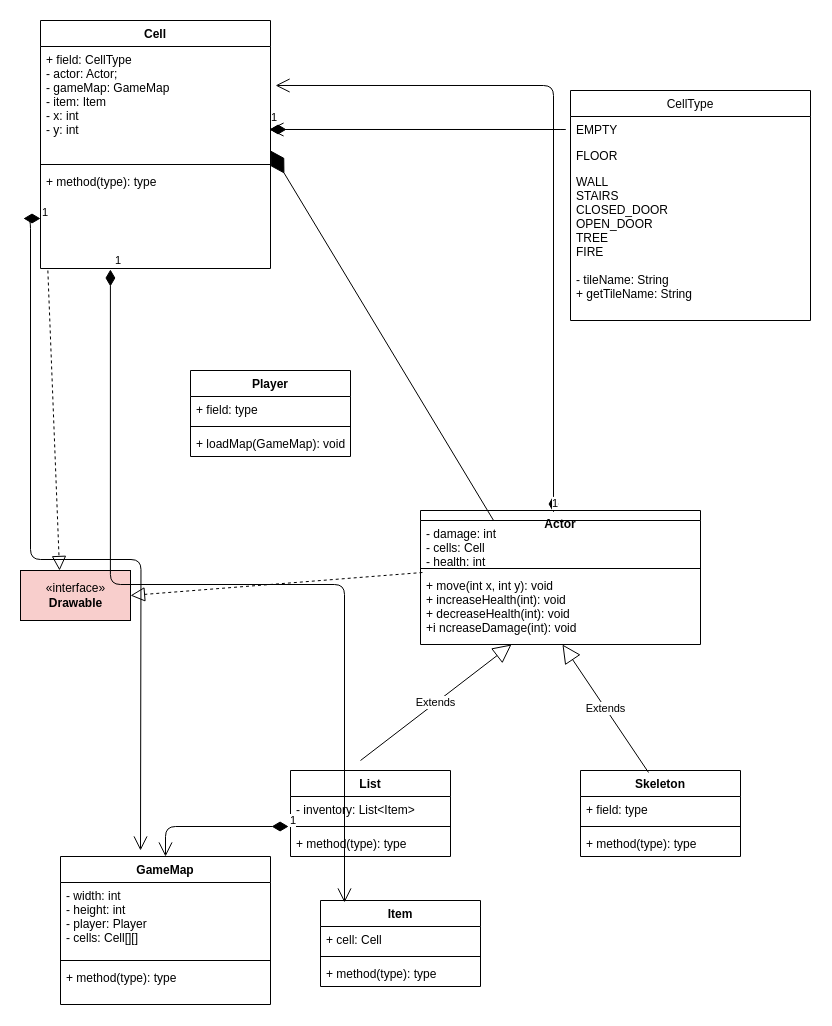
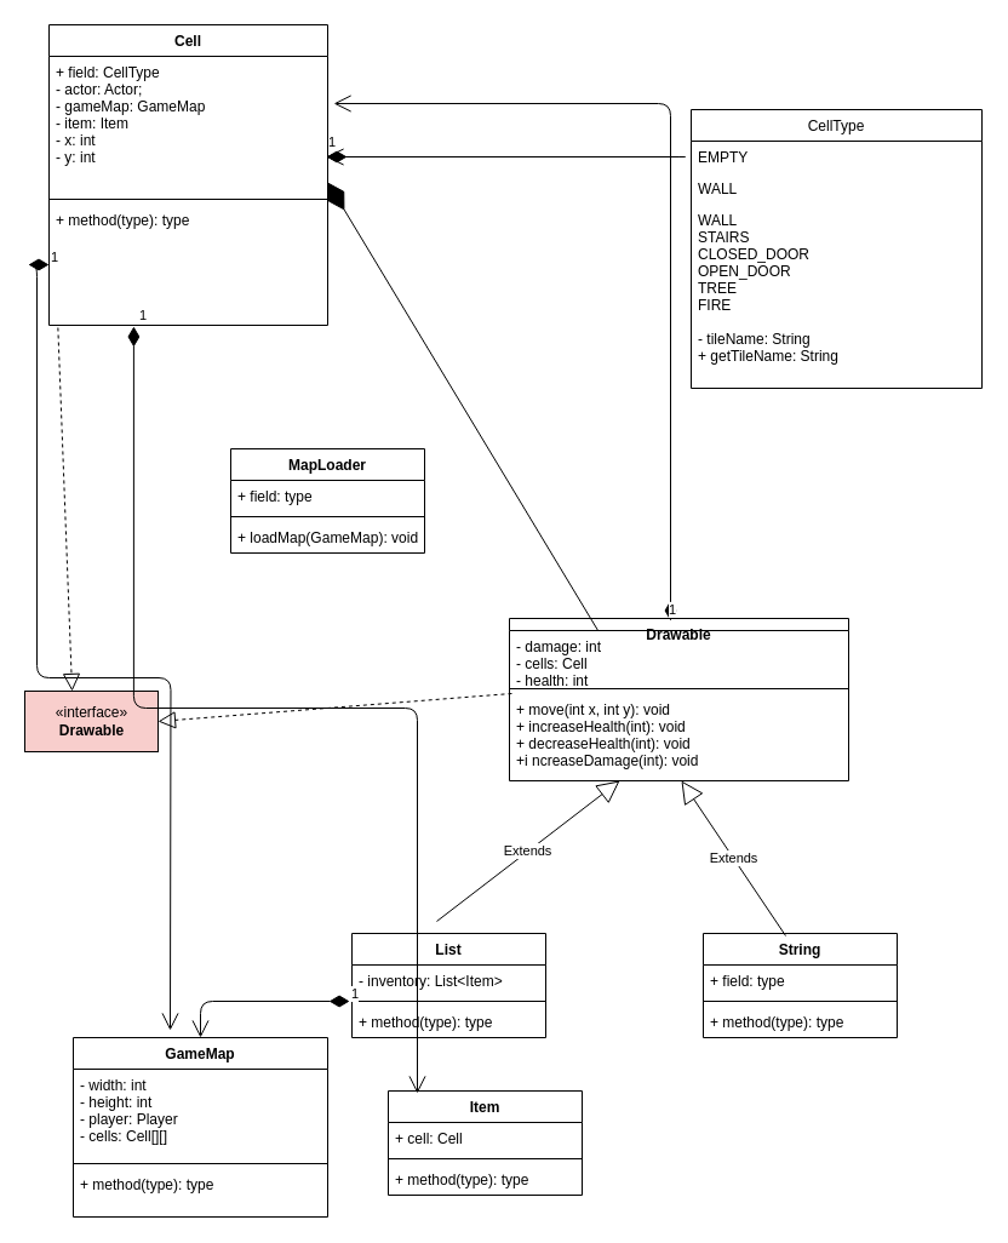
  <mxCell id="0" />
  <mxCell id="1" parent="0" />
  <mxCell id="2" value="GameMap" style="swimlane;fontStyle=1;align=center;verticalAlign=top;childLayout=stackLayout;horizontal=1;startSize=26;horizontalStack=0;resizeParent=1;resizeParentMax=0;resizeLast=0;collapsible=1;marginBottom=0;" vertex="1" parent="1"><mxGeometry x="60" y="856" width="210" height="148" as="geometry" /></mxCell>
  <mxCell id="3" value="- width: int&#10;- height: int&#10;- player: Player&#10;- cells: Cell[][]" style="text;strokeColor=none;fillColor=none;align=left;verticalAlign=top;spacingLeft=4;spacingRight=4;overflow=hidden;rotatable=0;points=[[0,0.5],[1,0.5]];portConstraint=eastwest;" vertex="1" parent="2"><mxGeometry y="26" width="210" height="74" as="geometry" /></mxCell>
  <mxCell id="4" value="" style="line;strokeWidth=1;fillColor=none;align=left;verticalAlign=middle;spacingTop=-1;spacingLeft=3;spacingRight=3;rotatable=0;labelPosition=right;points=[];portConstraint=eastwest;" vertex="1" parent="2"><mxGeometry y="100" width="210" height="8" as="geometry" /></mxCell>
  <mxCell id="5" value="+ method(type): type" style="text;strokeColor=none;fillColor=none;align=left;verticalAlign=top;spacingLeft=4;spacingRight=4;overflow=hidden;rotatable=0;points=[[0,0.5],[1,0.5]];portConstraint=eastwest;" vertex="1" parent="2"><mxGeometry y="108" width="210" height="40" as="geometry" /></mxCell>
- <mxCell id="6" value="Actor" style="swimlane;fontStyle=1;align=center;verticalAlign=top;childLayout=stackLayout;horizontal=1;startSize=10;horizontalStack=0;resizeParent=1;resizeParentMax=0;resizeLast=0;collapsible=1;marginBottom=0;" vertex="1" parent="1"><mxGeometry x="420" y="510" width="280" height="134" as="geometry" /></mxCell>
+ <mxCell id="6" value="Drawable" style="swimlane;fontStyle=1;align=center;verticalAlign=top;childLayout=stackLayout;horizontal=1;startSize=10;horizontalStack=0;resizeParent=1;resizeParentMax=0;resizeLast=0;collapsible=1;marginBottom=0;" vertex="1" parent="1"><mxGeometry x="420" y="510" width="280" height="134" as="geometry" /></mxCell>
  <mxCell id="7" value="- damage: int&#10;- cells: Cell&#10;- health: int" style="text;strokeColor=none;fillColor=none;align=left;verticalAlign=top;spacingLeft=4;spacingRight=4;overflow=hidden;rotatable=0;points=[[0,0.5],[1,0.5]];portConstraint=eastwest;" vertex="1" parent="6"><mxGeometry y="10" width="280" height="44" as="geometry" /></mxCell>
  <mxCell id="8" value="" style="line;strokeWidth=1;fillColor=none;align=left;verticalAlign=middle;spacingTop=-1;spacingLeft=3;spacingRight=3;rotatable=0;labelPosition=right;points=[];portConstraint=eastwest;" vertex="1" parent="6"><mxGeometry y="54" width="280" height="8" as="geometry" /></mxCell>
  <mxCell id="9" value="+ move(int x, int y): void&#10;+ increaseHealth(int): void&#10;+ decreaseHealth(int): void&#10;+i ncreaseDamage(int): void" style="text;strokeColor=none;fillColor=none;align=left;verticalAlign=top;spacingLeft=4;spacingRight=4;overflow=hidden;rotatable=0;points=[[0,0.5],[1,0.5]];portConstraint=eastwest;" vertex="1" parent="6"><mxGeometry y="62" width="280" height="72" as="geometry" /></mxCell>
  <mxCell id="10" value="List" style="swimlane;fontStyle=1;align=center;verticalAlign=top;childLayout=stackLayout;horizontal=1;startSize=26;horizontalStack=0;resizeParent=1;resizeParentMax=0;resizeLast=0;collapsible=1;marginBottom=0;" vertex="1" parent="1"><mxGeometry x="290" y="770" width="160" height="86" as="geometry" /></mxCell>
  <mxCell id="11" value="- inventory: List&lt;Item&gt;" style="text;strokeColor=none;fillColor=none;align=left;verticalAlign=top;spacingLeft=4;spacingRight=4;overflow=hidden;rotatable=0;points=[[0,0.5],[1,0.5]];portConstraint=eastwest;" vertex="1" parent="10"><mxGeometry y="26" width="160" height="26" as="geometry" /></mxCell>
  <mxCell id="12" value="" style="line;strokeWidth=1;fillColor=none;align=left;verticalAlign=middle;spacingTop=-1;spacingLeft=3;spacingRight=3;rotatable=0;labelPosition=right;points=[];portConstraint=eastwest;" vertex="1" parent="10"><mxGeometry y="52" width="160" height="8" as="geometry" /></mxCell>
  <mxCell id="13" value="+ method(type): type" style="text;strokeColor=none;fillColor=none;align=left;verticalAlign=top;spacingLeft=4;spacingRight=4;overflow=hidden;rotatable=0;points=[[0,0.5],[1,0.5]];portConstraint=eastwest;" vertex="1" parent="10"><mxGeometry y="60" width="160" height="26" as="geometry" /></mxCell>
- <mxCell id="14" value="Skeleton" style="swimlane;fontStyle=1;align=center;verticalAlign=top;childLayout=stackLayout;horizontal=1;startSize=26;horizontalStack=0;resizeParent=1;resizeParentMax=0;resizeLast=0;collapsible=1;marginBottom=0;" vertex="1" parent="1"><mxGeometry x="580" y="770" width="160" height="86" as="geometry" /></mxCell>
+ <mxCell id="14" value="String" style="swimlane;fontStyle=1;align=center;verticalAlign=top;childLayout=stackLayout;horizontal=1;startSize=26;horizontalStack=0;resizeParent=1;resizeParentMax=0;resizeLast=0;collapsible=1;marginBottom=0;" vertex="1" parent="1"><mxGeometry x="580" y="770" width="160" height="86" as="geometry" /></mxCell>
  <mxCell id="15" value="+ field: type" style="text;strokeColor=none;fillColor=none;align=left;verticalAlign=top;spacingLeft=4;spacingRight=4;overflow=hidden;rotatable=0;points=[[0,0.5],[1,0.5]];portConstraint=eastwest;" vertex="1" parent="14"><mxGeometry y="26" width="160" height="26" as="geometry" /></mxCell>
  <mxCell id="16" value="" style="line;strokeWidth=1;fillColor=none;align=left;verticalAlign=middle;spacingTop=-1;spacingLeft=3;spacingRight=3;rotatable=0;labelPosition=right;points=[];portConstraint=eastwest;" vertex="1" parent="14"><mxGeometry y="52" width="160" height="8" as="geometry" /></mxCell>
  <mxCell id="17" value="+ method(type): type" style="text;strokeColor=none;fillColor=none;align=left;verticalAlign=top;spacingLeft=4;spacingRight=4;overflow=hidden;rotatable=0;points=[[0,0.5],[1,0.5]];portConstraint=eastwest;" vertex="1" parent="14"><mxGeometry y="60" width="160" height="26" as="geometry" /></mxCell>
- <mxCell id="18" value="Player" style="swimlane;fontStyle=1;align=center;verticalAlign=top;childLayout=stackLayout;horizontal=1;startSize=26;horizontalStack=0;resizeParent=1;resizeParentMax=0;resizeLast=0;collapsible=1;marginBottom=0;" vertex="1" parent="1"><mxGeometry x="190" y="370" width="160" height="86" as="geometry" /></mxCell>
+ <mxCell id="18" value="MapLoader" style="swimlane;fontStyle=1;align=center;verticalAlign=top;childLayout=stackLayout;horizontal=1;startSize=26;horizontalStack=0;resizeParent=1;resizeParentMax=0;resizeLast=0;collapsible=1;marginBottom=0;" vertex="1" parent="1"><mxGeometry x="190" y="370" width="160" height="86" as="geometry" /></mxCell>
  <mxCell id="19" value="+ field: type" style="text;strokeColor=none;fillColor=none;align=left;verticalAlign=top;spacingLeft=4;spacingRight=4;overflow=hidden;rotatable=0;points=[[0,0.5],[1,0.5]];portConstraint=eastwest;" vertex="1" parent="18"><mxGeometry y="26" width="160" height="26" as="geometry" /></mxCell>
  <mxCell id="20" value="" style="line;strokeWidth=1;fillColor=none;align=left;verticalAlign=middle;spacingTop=-1;spacingLeft=3;spacingRight=3;rotatable=0;labelPosition=right;points=[];portConstraint=eastwest;" vertex="1" parent="18"><mxGeometry y="52" width="160" height="8" as="geometry" /></mxCell>
  <mxCell id="21" value="+ loadMap(GameMap): void" style="text;strokeColor=none;fillColor=none;align=left;verticalAlign=top;spacingLeft=4;spacingRight=4;overflow=hidden;rotatable=0;points=[[0,0.5],[1,0.5]];portConstraint=eastwest;" vertex="1" parent="18"><mxGeometry y="60" width="160" height="26" as="geometry" /></mxCell>
  <mxCell id="22" value="«interface»&lt;br&gt;&lt;b&gt;Drawable&lt;/b&gt;" style="html=1;fillColor=#f8cecc;" vertex="1" parent="1"><mxGeometry x="20" y="570" width="110" height="50" as="geometry" /></mxCell>
  <mxCell id="23" value="CellType" style="swimlane;fontStyle=0;childLayout=stackLayout;horizontal=1;startSize=26;fillColor=none;horizontalStack=0;resizeParent=1;resizeParentMax=0;resizeLast=0;collapsible=1;marginBottom=0;" vertex="1" parent="1"><mxGeometry x="570" y="90" width="240" height="230" as="geometry" /></mxCell>
  <mxCell id="24" value="EMPTY" style="text;strokeColor=none;fillColor=none;align=left;verticalAlign=top;spacingLeft=4;spacingRight=4;overflow=hidden;rotatable=0;points=[[0,0.5],[1,0.5]];portConstraint=eastwest;" vertex="1" parent="23"><mxGeometry y="26" width="240" height="26" as="geometry" /></mxCell>
- <mxCell id="25" value="FLOOR" style="text;strokeColor=none;fillColor=none;align=left;verticalAlign=top;spacingLeft=4;spacingRight=4;overflow=hidden;rotatable=0;points=[[0,0.5],[1,0.5]];portConstraint=eastwest;" vertex="1" parent="23"><mxGeometry y="52" width="240" height="26" as="geometry" /></mxCell>
+ <mxCell id="25" value="WALL" style="text;strokeColor=none;fillColor=none;align=left;verticalAlign=top;spacingLeft=4;spacingRight=4;overflow=hidden;rotatable=0;points=[[0,0.5],[1,0.5]];portConstraint=eastwest;" vertex="1" parent="23"><mxGeometry y="52" width="240" height="26" as="geometry" /></mxCell>
  <mxCell id="26" value="WALL&#10;STAIRS&#10;CLOSED_DOOR&#10;OPEN_DOOR&#10;TREE&#10;FIRE&#10;&#10;- tileName: String&#10;+ getTileName: String" style="text;strokeColor=none;fillColor=none;align=left;verticalAlign=top;spacingLeft=4;spacingRight=4;overflow=hidden;rotatable=0;points=[[0,0.5],[1,0.5]];portConstraint=eastwest;" vertex="1" parent="23"><mxGeometry y="78" width="240" height="152" as="geometry" /></mxCell>
  <mxCell id="27" value="Cell" style="swimlane;fontStyle=1;align=center;verticalAlign=top;childLayout=stackLayout;horizontal=1;startSize=26;horizontalStack=0;resizeParent=1;resizeParentMax=0;resizeLast=0;collapsible=1;marginBottom=0;" vertex="1" parent="1"><mxGeometry x="40" y="20" width="230" height="248" as="geometry" /></mxCell>
  <mxCell id="28" value="+ field: CellType&#10;- actor: Actor;&#10;- gameMap: GameMap&#10;- item: Item&#10;- x: int&#10;- y: int&#10;" style="text;strokeColor=none;fillColor=none;align=left;verticalAlign=top;spacingLeft=4;spacingRight=4;overflow=hidden;rotatable=0;points=[[0,0.5],[1,0.5]];portConstraint=eastwest;" vertex="1" parent="27"><mxGeometry y="26" width="230" height="114" as="geometry" /></mxCell>
  <mxCell id="29" value="" style="line;strokeWidth=1;fillColor=none;align=left;verticalAlign=middle;spacingTop=-1;spacingLeft=3;spacingRight=3;rotatable=0;labelPosition=right;points=[];portConstraint=eastwest;" vertex="1" parent="27"><mxGeometry y="140" width="230" height="8" as="geometry" /></mxCell>
  <mxCell id="30" value="+ method(type): type" style="text;strokeColor=none;fillColor=none;align=left;verticalAlign=top;spacingLeft=4;spacingRight=4;overflow=hidden;rotatable=0;points=[[0,0.5],[1,0.5]];portConstraint=eastwest;" vertex="1" parent="27"><mxGeometry y="148" width="230" height="100" as="geometry" /></mxCell>
  <mxCell id="31" value="1" style="endArrow=open;html=1;endSize=12;startArrow=diamondThin;startSize=14;startFill=1;edgeStyle=orthogonalEdgeStyle;align=left;verticalAlign=bottom;exitX=0.475;exitY=0.015;exitDx=0;exitDy=0;exitPerimeter=0;entryX=1.022;entryY=0.342;entryDx=0;entryDy=0;entryPerimeter=0;" edge="1" parent="1" source="6" target="28"><mxGeometry x="-1" y="3" relative="1" as="geometry"><mxPoint x="660" y="610" as="sourcePoint" /><mxPoint x="820" y="610" as="targetPoint" /></mxGeometry></mxCell>
  <mxCell id="32" value="Extends" style="endArrow=block;endSize=16;endFill=0;html=1;entryX=0.325;entryY=1;entryDx=0;entryDy=0;entryPerimeter=0;" edge="1" parent="1" target="9"><mxGeometry width="160" relative="1" as="geometry"><mxPoint x="360" y="760" as="sourcePoint" /><mxPoint x="450" y="580" as="targetPoint" /></mxGeometry></mxCell>
  <mxCell id="33" value="Extends" style="endArrow=block;endSize=16;endFill=0;html=1;exitX=0.425;exitY=0.023;exitDx=0;exitDy=0;exitPerimeter=0;entryX=0.507;entryY=1;entryDx=0;entryDy=0;entryPerimeter=0;" edge="1" parent="1" source="14" target="9"><mxGeometry width="160" relative="1" as="geometry"><mxPoint x="290" y="580" as="sourcePoint" /><mxPoint x="450" y="580" as="targetPoint" /></mxGeometry></mxCell>
  <mxCell id="34" value="" style="endArrow=block;dashed=1;endFill=0;endSize=12;html=1;exitX=0.007;exitY=0;exitDx=0;exitDy=0;exitPerimeter=0;entryX=1;entryY=0.5;entryDx=0;entryDy=0;" edge="1" parent="1" source="9" target="22"><mxGeometry width="160" relative="1" as="geometry"><mxPoint x="290" y="580" as="sourcePoint" /><mxPoint x="120" y="650" as="targetPoint" /></mxGeometry></mxCell>
  <mxCell id="35" value="" style="endArrow=block;dashed=1;endFill=0;endSize=12;html=1;entryX=0.355;entryY=0;entryDx=0;entryDy=0;entryPerimeter=0;exitX=0.032;exitY=1.02;exitDx=0;exitDy=0;exitPerimeter=0;" edge="1" parent="1" source="30" target="22"><mxGeometry width="160" relative="1" as="geometry"><mxPoint x="210" y="490" as="sourcePoint" /><mxPoint x="370" y="490" as="targetPoint" /></mxGeometry></mxCell>
  <mxCell id="36" value="" style="endArrow=diamondThin;endFill=1;endSize=24;html=1;exitX=0.261;exitY=0;exitDx=0;exitDy=0;exitPerimeter=0;" edge="1" parent="1" source="7"><mxGeometry width="160" relative="1" as="geometry"><mxPoint x="210" y="490" as="sourcePoint" /><mxPoint x="270" y="150" as="targetPoint" /></mxGeometry></mxCell>
  <mxCell id="37" value="1" style="endArrow=open;html=1;endSize=12;startArrow=diamondThin;startSize=14;startFill=1;edgeStyle=orthogonalEdgeStyle;align=left;verticalAlign=bottom;exitX=0.996;exitY=0.728;exitDx=0;exitDy=0;exitPerimeter=0;" edge="1" parent="1" source="28"><mxGeometry x="-1" y="3" relative="1" as="geometry"><mxPoint x="210" y="490" as="sourcePoint" /><mxPoint x="269" y="129" as="targetPoint" /><Array as="points"><mxPoint x="570" y="129" /><mxPoint x="570" y="129" /></Array></mxGeometry></mxCell>
  <mxCell id="38" value="1" style="endArrow=open;html=1;endSize=12;startArrow=diamondThin;startSize=14;startFill=1;edgeStyle=orthogonalEdgeStyle;align=left;verticalAlign=bottom;" edge="1" parent="1" source="30"><mxGeometry x="-1" y="3" relative="1" as="geometry"><mxPoint x="210" y="490" as="sourcePoint" /><mxPoint x="140" y="850" as="targetPoint" /></mxGeometry></mxCell>
  <mxCell id="39" value="Item" style="swimlane;fontStyle=1;align=center;verticalAlign=top;childLayout=stackLayout;horizontal=1;startSize=26;horizontalStack=0;resizeParent=1;resizeParentMax=0;resizeLast=0;collapsible=1;marginBottom=0;" vertex="1" parent="1"><mxGeometry x="320" y="900" width="160" height="86" as="geometry" /></mxCell>
  <mxCell id="40" value="+ cell: Cell" style="text;strokeColor=none;fillColor=none;align=left;verticalAlign=top;spacingLeft=4;spacingRight=4;overflow=hidden;rotatable=0;points=[[0,0.5],[1,0.5]];portConstraint=eastwest;" vertex="1" parent="39"><mxGeometry y="26" width="160" height="26" as="geometry" /></mxCell>
  <mxCell id="41" value="" style="line;strokeWidth=1;fillColor=none;align=left;verticalAlign=middle;spacingTop=-1;spacingLeft=3;spacingRight=3;rotatable=0;labelPosition=right;points=[];portConstraint=eastwest;" vertex="1" parent="39"><mxGeometry y="52" width="160" height="8" as="geometry" /></mxCell>
  <mxCell id="42" value="+ method(type): type" style="text;strokeColor=none;fillColor=none;align=left;verticalAlign=top;spacingLeft=4;spacingRight=4;overflow=hidden;rotatable=0;points=[[0,0.5],[1,0.5]];portConstraint=eastwest;" vertex="1" parent="39"><mxGeometry y="60" width="160" height="26" as="geometry" /></mxCell>
  <mxCell id="43" value="1" style="endArrow=open;html=1;endSize=12;startArrow=diamondThin;startSize=14;startFill=1;edgeStyle=orthogonalEdgeStyle;align=left;verticalAlign=bottom;entryX=0.15;entryY=0.023;entryDx=0;entryDy=0;entryPerimeter=0;exitX=0.304;exitY=1.01;exitDx=0;exitDy=0;exitPerimeter=0;" edge="1" parent="1" source="30" target="39"><mxGeometry x="-1" y="3" relative="1" as="geometry"><mxPoint x="210" y="490" as="sourcePoint" /><mxPoint x="370" y="490" as="targetPoint" /></mxGeometry></mxCell>
  <mxCell id="44" value="1" style="endArrow=open;html=1;endSize=12;startArrow=diamondThin;startSize=14;startFill=1;edgeStyle=orthogonalEdgeStyle;align=left;verticalAlign=bottom;exitX=-0.012;exitY=1.154;exitDx=0;exitDy=0;exitPerimeter=0;" edge="1" parent="1" source="11" target="2"><mxGeometry x="-1" y="3" relative="1" as="geometry"><mxPoint x="290" y="480" as="sourcePoint" /><mxPoint x="450" y="480" as="targetPoint" /></mxGeometry></mxCell>
